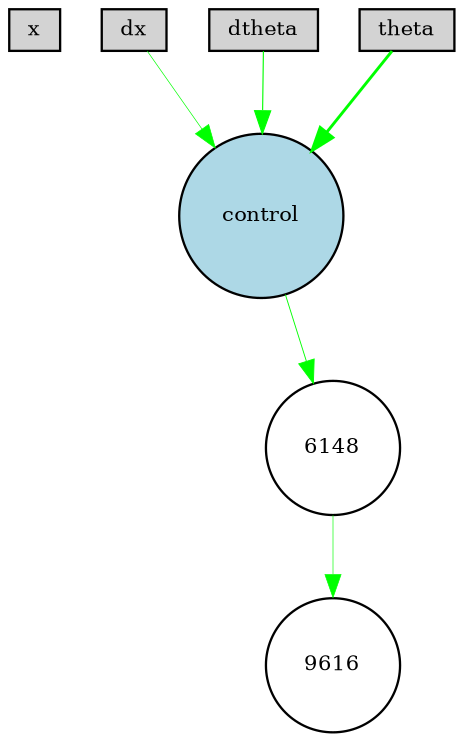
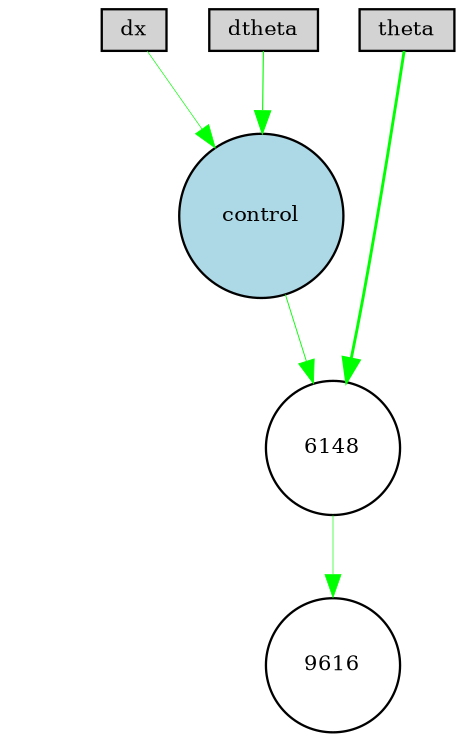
  digraph {
    node [fillcolor=lightgray fontsize=9 shape=box style=filled]
    edge [color=green style=solid]
-   x [height=0.2 width=0.2]
    dx [height=0.2 width=0.2]
    control [fillcolor=lightblue height=0.2 shape=circle width=0.2]
    n4 [height=0.2 label=6148 shape=circle width=0.2 fillcolor="" style=""]
    theta [height=0.2 width=0.2]
    dtheta [height=0.2 width=0.2]
    n7 [height=0.2 label=9616 shape=circle width=0.2 fillcolor="" style=""]
    dx -> control [penwidth=0.2935598591237462]
    control -> n4 [penwidth=0.3920795789614946]
    n4 -> n7 [penwidth=0.2827080801380823]
-   theta -> control [penwidth=1.2555611288786752]
+   theta -> n4 [penwidth=1.2555611288786752]
    dtheta -> control [penwidth=0.48831718306821326]
  }
